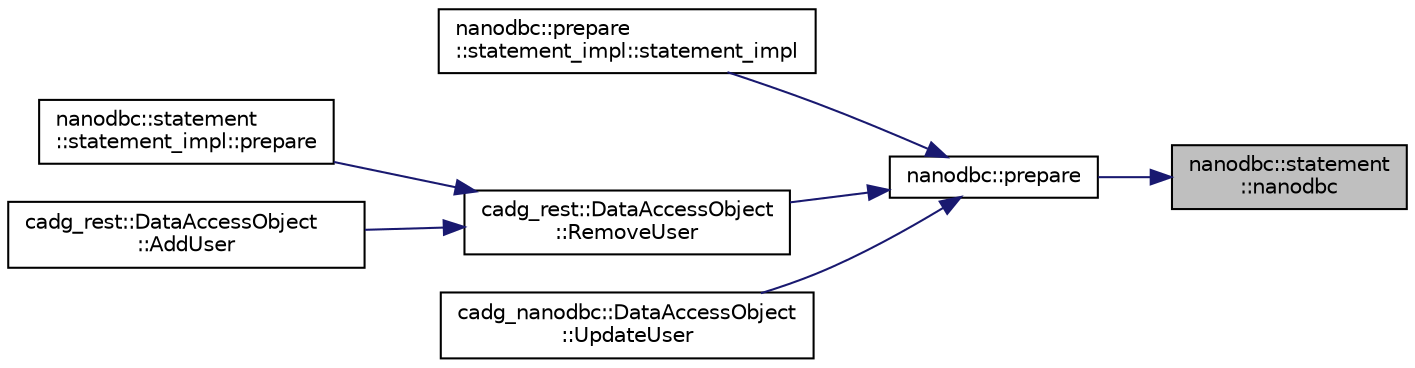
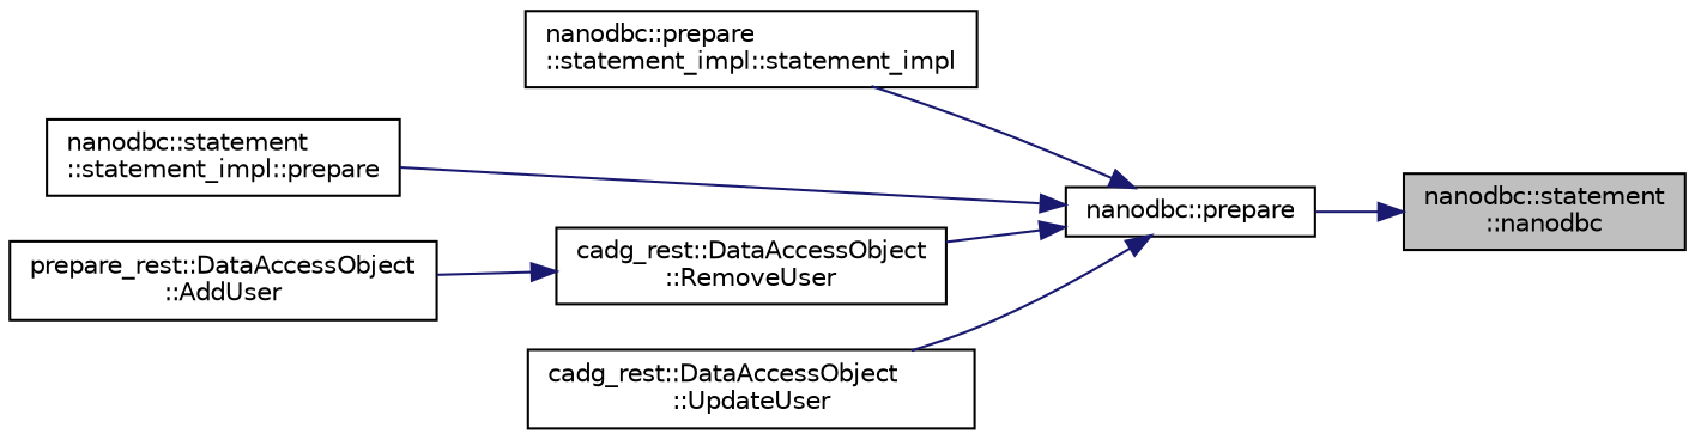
  digraph {
    rankdir=RL
    node [color=black fillcolor=white fontname=Helvetica fontsize=10 shape=record style=filled]
    edge [color=midnightblue dir=back fontname=Helvetica fontsize=10 labelfontname=Helvetica labelfontsize=10 style=solid]
    n1 [fillcolor=grey75 fontcolor=black height=0.2 label="nanodbc::statement\l::nanodbc" width=0.4]
    n2 [height=0.2 label="nanodbc::prepare" width=0.4]
    n3 [height=0.2 label="nanodbc::prepare\l::statement_impl::statement_impl" width=0.4]
    n4 [height=0.2 label="nanodbc::statement\l::statement_impl::prepare" width=0.4]
    n5 [height=0.2 label="cadg_rest::DataAccessObject\l::RemoveUser" width=0.4]
-   n6 [height=0.2 label="cadg_nanodbc::DataAccessObject\l::UpdateUser" width=0.4]
-   n7 [height=0.2 label="cadg_rest::DataAccessObject\l::AddUser" width=0.4]
+   n6 [height=0.2 label="cadg_rest::DataAccessObject\l::UpdateUser" width=0.4]
+   n7 [height=0.2 label="prepare_rest::DataAccessObject\l::AddUser" width=0.4]
    n1 -> n2
    n2 -> n3
-   n5 -> n4
+   n2 -> n4
    n2 -> n5
    n2 -> n6
    n5 -> n7
  }
